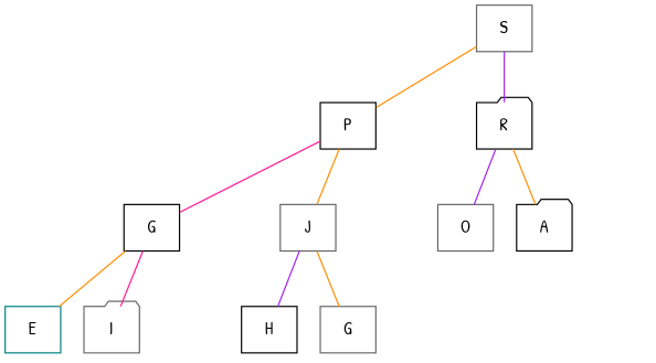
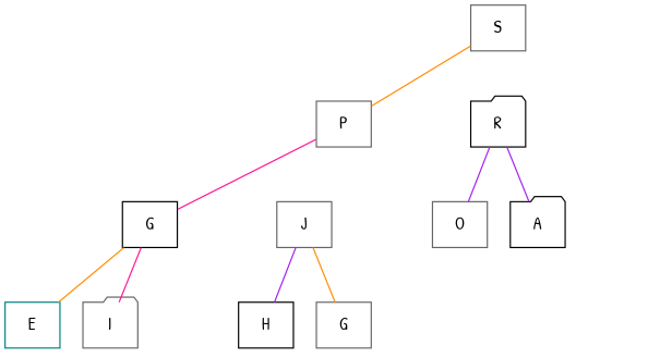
  graph {
    fontname="Patrick Hand"
    rankdir=TB
    splines=false
    node [color=gray40 fixedsize=true fontname="Patrick Hand" shape=box]
    edge [fontname="Patrick Hand"]
    S [width=0.6]
-   P [color=black width=0.6]
+   P [width=0.6]
    R [color=black shape=folder width=0.6]
    G [color=black width=0.6]
    J [width=0.6]
    O [width=0.6]
    A [color=black shape=folder width=0.6]
    E [color=teal width=0.6]
    I [shape=folder width=0.6]
    H [color=black width=0.6]
    n11 [label=G width=0.6]
    d1 [shape=circle style=invis width=0.6 color=""]
    d2 [shape=circle style=invis width=0.6 color=""]
    d3 [shape=circle style=invis width=0.6 color=""]
    d4 [shape=circle style=invis width=0.6 color=""]
    d5 [shape=circle style=invis width=0.6 color=""]
    subgraph sub_1 {
      rank=same
      S
    }
    subgraph sub_2 {
      rank=same
      P
      R
    }
    subgraph sub_3 {
      rank=same
      G
      J
      O
      A
    }
    subgraph sub_4 {
      rank=same
      E
      I
      H
      n11
    }
    S -- P [color=darkorange]
-   S -- R [color=purple]
    S -- d1 [style=invis]
    P -- G [color=deeppink]
-   P -- J [color=darkorange]
    P -- d2 [style=invis]
    R -- O [color=purple]
-   R -- A [color=darkorange]
+   R -- A [color=purple]
    R -- d3 [style=invis]
    G -- E [color=darkorange]
    G -- I [color=deeppink]
    G -- d4 [style=invis]
    J -- H [color=purple]
    J -- n11 [color=darkorange]
    J -- d5 [style=invis]
  }
